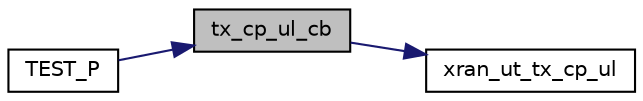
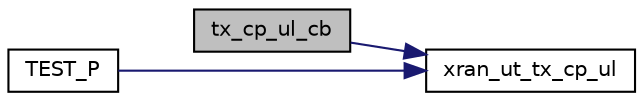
  digraph {
    rankdir=RL
    node [color=black fillcolor=white fontname=Helvetica fontsize=10 shape=record style=filled]
    edge [color=midnightblue dir=back fontname=Helvetica fontsize=10 labelfontname=Helvetica labelfontsize=10 style=solid]
    n1 [fillcolor=grey75 fontcolor=black height=0.2 label=tx_cp_ul_cb width=0.4]
    n2 [height=0.2 label=xran_ut_tx_cp_ul width=0.4]
    n3 [height=0.2 label=TEST_P width=0.4]
    n2 -> n1
-   n1 -> n3
+   n2 -> n3
  }
